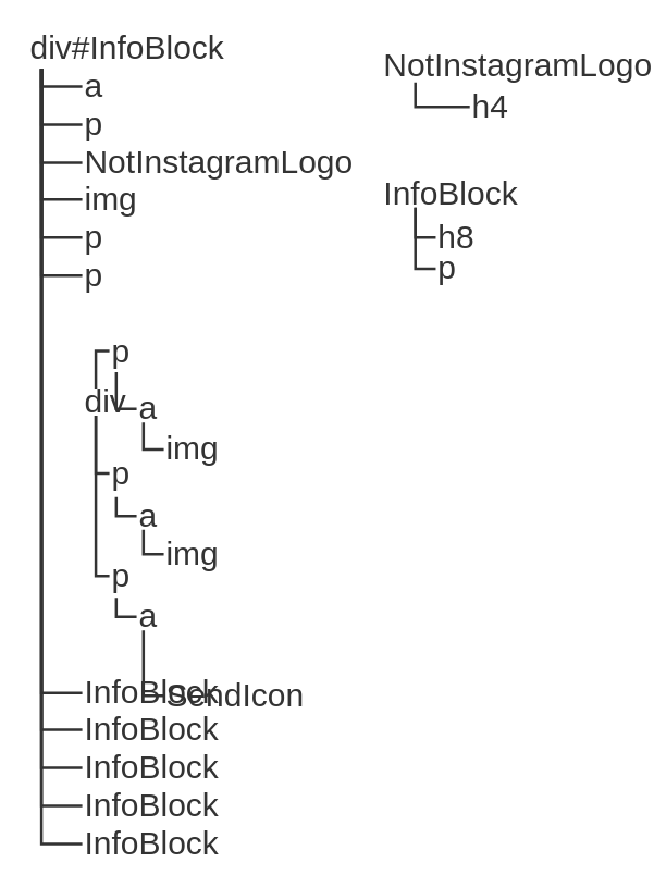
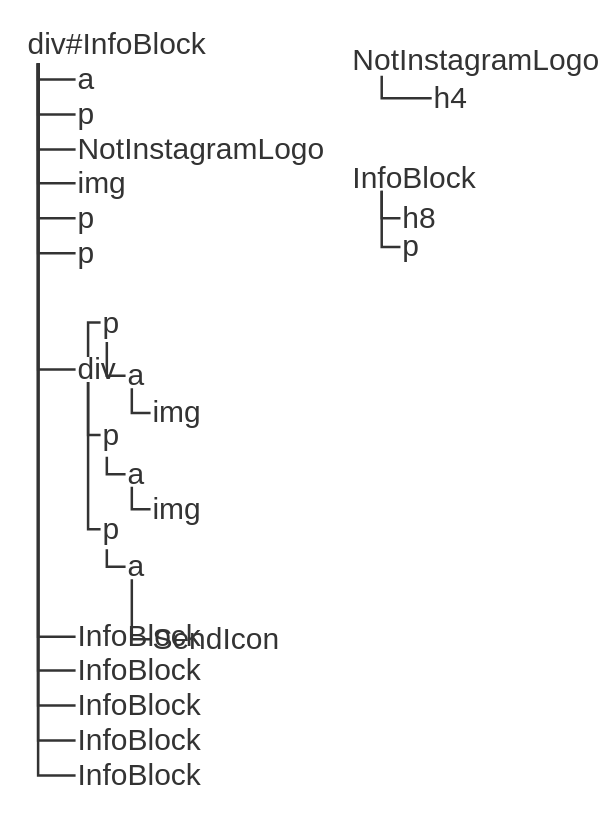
  <mxCell id="0" />
  <mxCell id="1" parent="0" />
  <mxCell id="2" style="edgeStyle=orthogonalEdgeStyle;html=1;entryX=0;entryY=0.5;entryDx=0;entryDy=0;exitX=0.5;exitY=1;exitDx=0;exitDy=0;endArrow=none;endFill=0;rounded=0;fontSize=24;strokeWidth=2;fontColor=#333333;strokeColor=#333333;" parent="1" source="14" target="15" edge="1"><mxGeometry relative="1" as="geometry" /></mxCell>
  <mxCell id="3" style="edgeStyle=orthogonalEdgeStyle;rounded=0;html=1;entryX=0;entryY=0.5;entryDx=0;entryDy=0;endArrow=none;endFill=0;exitX=0.5;exitY=1;exitDx=0;exitDy=0;fontSize=24;strokeWidth=2;fontColor=#333333;strokeColor=#333333;" parent="1" source="14" target="16" edge="1"><mxGeometry relative="1" as="geometry" /></mxCell>
  <mxCell id="4" style="edgeStyle=orthogonalEdgeStyle;rounded=0;html=1;entryX=0;entryY=0.5;entryDx=0;entryDy=0;endArrow=none;endFill=0;exitX=0.5;exitY=1;exitDx=0;exitDy=0;fontSize=24;strokeWidth=2;fontColor=#333333;strokeColor=#333333;" parent="1" source="14" target="17" edge="1"><mxGeometry relative="1" as="geometry" /></mxCell>
  <mxCell id="5" style="edgeStyle=orthogonalEdgeStyle;rounded=0;html=1;entryX=0;entryY=0.5;entryDx=0;entryDy=0;endArrow=none;endFill=0;exitX=0.5;exitY=1;exitDx=0;exitDy=0;fontSize=24;strokeWidth=2;fontColor=#333333;strokeColor=#333333;" parent="1" source="14" target="18" edge="1"><mxGeometry relative="1" as="geometry" /></mxCell>
  <mxCell id="6" style="edgeStyle=orthogonalEdgeStyle;rounded=0;html=1;entryX=0;entryY=0.5;entryDx=0;entryDy=0;endArrow=none;endFill=0;exitX=0.5;exitY=1;exitDx=0;exitDy=0;fontSize=24;strokeWidth=2;fontColor=#333333;strokeColor=#333333;" parent="1" source="14" target="19" edge="1"><mxGeometry relative="1" as="geometry" /></mxCell>
  <mxCell id="7" style="edgeStyle=orthogonalEdgeStyle;rounded=0;html=1;entryX=0;entryY=0.5;entryDx=0;entryDy=0;endArrow=none;endFill=0;exitX=0.5;exitY=1;exitDx=0;exitDy=0;fontSize=24;strokeWidth=2;fontColor=#333333;strokeColor=#333333;" parent="1" source="14" target="20" edge="1"><mxGeometry relative="1" as="geometry" /></mxCell>
+ <mxCell id="8" style="edgeStyle=orthogonalEdgeStyle;rounded=0;html=1;entryX=0;entryY=0.5;entryDx=0;entryDy=0;endArrow=none;endFill=0;exitX=0.5;exitY=1;exitDx=0;exitDy=0;fontSize=24;strokeWidth=2;fontColor=#333333;strokeColor=#333333;" parent="1" source="14" target="24" edge="1"><mxGeometry relative="1" as="geometry" /></mxCell>
  <mxCell id="9" style="edgeStyle=orthogonalEdgeStyle;rounded=0;html=1;entryX=0;entryY=0.5;entryDx=0;entryDy=0;endArrow=none;endFill=0;exitX=0.5;exitY=1;exitDx=0;exitDy=0;fontSize=24;strokeWidth=2;fontColor=#333333;strokeColor=#333333;" parent="1" source="14" target="40" edge="1"><mxGeometry relative="1" as="geometry" /></mxCell>
  <mxCell id="10" style="edgeStyle=orthogonalEdgeStyle;rounded=0;html=1;entryX=0;entryY=0.5;entryDx=0;entryDy=0;endArrow=none;endFill=0;exitX=0.5;exitY=1;exitDx=0;exitDy=0;fontSize=24;strokeWidth=2;fontColor=#333333;strokeColor=#333333;" parent="1" source="14" target="41" edge="1"><mxGeometry relative="1" as="geometry" /></mxCell>
  <mxCell id="11" style="edgeStyle=orthogonalEdgeStyle;rounded=0;html=1;entryX=0;entryY=0.5;entryDx=0;entryDy=0;endArrow=none;endFill=0;exitX=0.5;exitY=1;exitDx=0;exitDy=0;fontSize=24;strokeWidth=2;fontColor=#333333;strokeColor=#333333;" parent="1" source="14" target="42" edge="1"><mxGeometry relative="1" as="geometry" /></mxCell>
  <mxCell id="12" style="edgeStyle=orthogonalEdgeStyle;rounded=0;html=1;entryX=0;entryY=0.5;entryDx=0;entryDy=0;endArrow=none;endFill=0;exitX=0.5;exitY=1;exitDx=0;exitDy=0;fontSize=24;strokeWidth=2;fontColor=#333333;strokeColor=#333333;" parent="1" source="14" target="43" edge="1"><mxGeometry relative="1" as="geometry" /></mxCell>
  <mxCell id="13" style="edgeStyle=orthogonalEdgeStyle;rounded=0;html=1;entryX=0;entryY=0.5;entryDx=0;entryDy=0;endArrow=none;endFill=0;exitX=0.5;exitY=1;exitDx=0;exitDy=0;fontSize=24;strokeWidth=2;fontColor=#333333;strokeColor=#333333;" parent="1" source="14" target="44" edge="1"><mxGeometry relative="1" as="geometry" /></mxCell>
  <mxCell id="14" value="div#InfoBlock" style="text;html=1;strokeColor=none;fillColor=none;align=left;verticalAlign=middle;whiteSpace=wrap;rounded=0;fontSize=24;strokeWidth=2;fontColor=#333333;" parent="1" vertex="1"><mxGeometry x="20" y="20" width="20" height="30" as="geometry" /></mxCell>
  <mxCell id="15" value="a" style="text;html=1;strokeColor=none;fillColor=none;align=left;verticalAlign=middle;whiteSpace=wrap;rounded=0;fontSize=24;strokeWidth=2;fontColor=#333333;" parent="1" vertex="1"><mxGeometry x="60" y="53" width="40" height="20" as="geometry" /></mxCell>
  <mxCell id="16" value="p" style="text;html=1;strokeColor=none;fillColor=none;align=left;verticalAlign=middle;whiteSpace=wrap;rounded=0;fontSize=24;strokeWidth=2;fontColor=#333333;" parent="1" vertex="1"><mxGeometry x="60" y="81" width="40" height="20" as="geometry" /></mxCell>
  <mxCell id="17" value="NotInstagramLogo" style="text;html=1;strokeColor=none;fillColor=none;align=left;verticalAlign=middle;whiteSpace=wrap;rounded=0;fontSize=24;strokeWidth=2;fontColor=#333333;" parent="1" vertex="1"><mxGeometry x="60" y="109" width="40" height="20" as="geometry" /></mxCell>
  <mxCell id="18" value="img" style="text;html=1;strokeColor=none;fillColor=none;align=left;verticalAlign=middle;whiteSpace=wrap;rounded=0;fontSize=24;strokeWidth=2;fontColor=#333333;" parent="1" vertex="1"><mxGeometry x="60" y="136" width="40" height="20" as="geometry" /></mxCell>
  <mxCell id="19" value="p" style="text;html=1;strokeColor=none;fillColor=none;align=left;verticalAlign=middle;whiteSpace=wrap;rounded=0;fontSize=24;strokeWidth=2;fontColor=#333333;" parent="1" vertex="1"><mxGeometry x="60" y="164" width="40" height="20" as="geometry" /></mxCell>
  <mxCell id="20" value="p" style="text;html=1;strokeColor=none;fillColor=none;align=left;verticalAlign=middle;whiteSpace=wrap;rounded=0;fontSize=24;strokeWidth=2;fontColor=#333333;" parent="1" vertex="1"><mxGeometry x="60" y="192" width="40" height="20" as="geometry" /></mxCell>
  <mxCell id="21" style="edgeStyle=orthogonalEdgeStyle;rounded=0;html=1;entryX=0;entryY=0.5;entryDx=0;entryDy=0;endArrow=none;endFill=0;fontSize=24;strokeWidth=2;fontColor=#333333;strokeColor=#333333;" parent="1" source="24" target="26" edge="1"><mxGeometry relative="1" as="geometry" /></mxCell>
  <mxCell id="22" style="edgeStyle=orthogonalEdgeStyle;rounded=0;html=1;entryX=0;entryY=0.5;entryDx=0;entryDy=0;endArrow=none;endFill=0;fontSize=24;strokeWidth=2;fontColor=#333333;strokeColor=#333333;" parent="1" source="24" target="31" edge="1"><mxGeometry relative="1" as="geometry" /></mxCell>
  <mxCell id="23" style="edgeStyle=orthogonalEdgeStyle;rounded=0;html=1;entryX=0;entryY=0.5;entryDx=0;entryDy=0;endArrow=none;endFill=0;fontSize=24;strokeWidth=2;fontColor=#333333;strokeColor=#333333;" parent="1" source="24" target="38" edge="1"><mxGeometry relative="1" as="geometry" /></mxCell>
  <mxCell id="24" value="div" style="text;html=1;strokeColor=none;fillColor=none;align=left;verticalAlign=middle;whiteSpace=wrap;rounded=0;fontSize=24;strokeWidth=2;fontColor=#333333;" parent="1" vertex="1"><mxGeometry x="60" y="285" width="20" height="20" as="geometry" /></mxCell>
  <mxCell id="25" style="edgeStyle=orthogonalEdgeStyle;rounded=0;html=1;entryX=0;entryY=0.5;entryDx=0;entryDy=0;endArrow=none;endFill=0;exitX=0.5;exitY=1;exitDx=0;exitDy=0;fontSize=24;strokeWidth=2;fontColor=#333333;strokeColor=#333333;" parent="1" source="26" target="28" edge="1"><mxGeometry relative="1" as="geometry" /></mxCell>
  <mxCell id="26" value="p" style="text;html=1;strokeColor=none;fillColor=none;align=left;verticalAlign=middle;whiteSpace=wrap;rounded=0;fontSize=24;strokeWidth=2;fontColor=#333333;" parent="1" vertex="1"><mxGeometry x="80" y="242" width="10" height="31" as="geometry" /></mxCell>
  <mxCell id="27" style="edgeStyle=orthogonalEdgeStyle;rounded=0;html=1;entryX=0;entryY=0.5;entryDx=0;entryDy=0;endArrow=none;endFill=0;exitX=0.5;exitY=1;exitDx=0;exitDy=0;fontSize=24;strokeWidth=2;fontColor=#333333;strokeColor=#333333;" parent="1" source="28" target="29" edge="1"><mxGeometry relative="1" as="geometry" /></mxCell>
  <mxCell id="28" value="a" style="text;html=1;strokeColor=none;fillColor=none;align=left;verticalAlign=middle;whiteSpace=wrap;rounded=0;fontSize=24;strokeWidth=2;fontColor=#333333;" parent="1" vertex="1"><mxGeometry x="100" y="290" width="10" height="20" as="geometry" /></mxCell>
  <mxCell id="29" value="img" style="text;html=1;strokeColor=none;fillColor=none;align=left;verticalAlign=middle;whiteSpace=wrap;rounded=0;fontSize=24;strokeWidth=2;fontColor=#333333;" parent="1" vertex="1"><mxGeometry x="120" y="320" width="40" height="20" as="geometry" /></mxCell>
  <mxCell id="30" style="edgeStyle=orthogonalEdgeStyle;rounded=0;html=1;entryX=0;entryY=0.5;entryDx=0;entryDy=0;endArrow=none;endFill=0;exitX=0.5;exitY=1;exitDx=0;exitDy=0;fontSize=24;strokeWidth=2;fontColor=#333333;strokeColor=#333333;" parent="1" source="31" target="33" edge="1"><mxGeometry relative="1" as="geometry" /></mxCell>
  <mxCell id="31" value="p" style="text;html=1;strokeColor=none;fillColor=none;align=left;verticalAlign=middle;whiteSpace=wrap;rounded=0;fontSize=24;strokeWidth=2;fontColor=#333333;" parent="1" vertex="1"><mxGeometry x="80" y="330" width="10" height="35" as="geometry" /></mxCell>
  <mxCell id="32" style="edgeStyle=orthogonalEdgeStyle;rounded=0;html=1;entryX=0;entryY=0.5;entryDx=0;entryDy=0;endArrow=none;endFill=0;exitX=0.5;exitY=1;exitDx=0;exitDy=0;fontSize=24;strokeWidth=2;fontColor=#333333;strokeColor=#333333;" parent="1" source="33" target="34" edge="1"><mxGeometry relative="1" as="geometry" /></mxCell>
  <mxCell id="33" value="a" style="text;html=1;strokeColor=none;fillColor=none;align=left;verticalAlign=middle;whiteSpace=wrap;rounded=0;fontSize=24;strokeWidth=2;fontColor=#333333;" parent="1" vertex="1"><mxGeometry x="100" y="369" width="10" height="20" as="geometry" /></mxCell>
  <mxCell id="34" value="img" style="text;html=1;strokeColor=none;fillColor=none;align=left;verticalAlign=middle;whiteSpace=wrap;rounded=0;fontSize=24;strokeWidth=2;fontColor=#333333;" parent="1" vertex="1"><mxGeometry x="120" y="397" width="40" height="20" as="geometry" /></mxCell>
  <mxCell id="35" style="edgeStyle=orthogonalEdgeStyle;rounded=0;html=1;entryX=0;entryY=0.5;entryDx=0;entryDy=0;endArrow=none;endFill=0;exitX=0.5;exitY=1;exitDx=0;exitDy=0;fontSize=24;strokeWidth=2;fontColor=#333333;strokeColor=#333333;" parent="1" source="36" target="39" edge="1"><mxGeometry relative="1" as="geometry" /></mxCell>
  <mxCell id="36" value="a" style="text;html=1;strokeColor=none;fillColor=none;align=left;verticalAlign=middle;whiteSpace=wrap;rounded=0;fontSize=24;strokeWidth=2;fontColor=#333333;" parent="1" vertex="1"><mxGeometry x="100" y="443" width="10" height="20" as="geometry" /></mxCell>
  <mxCell id="37" style="edgeStyle=orthogonalEdgeStyle;rounded=0;html=1;entryX=0;entryY=0.5;entryDx=0;entryDy=0;endArrow=none;endFill=0;exitX=0.5;exitY=1;exitDx=0;exitDy=0;fontSize=24;strokeWidth=2;fontColor=#333333;strokeColor=#333333;" parent="1" source="38" target="36" edge="1"><mxGeometry relative="1" as="geometry" /></mxCell>
  <mxCell id="38" value="p" style="text;html=1;strokeColor=none;fillColor=none;align=left;verticalAlign=middle;whiteSpace=wrap;rounded=0;fontSize=24;strokeWidth=2;fontColor=#333333;" parent="1" vertex="1"><mxGeometry x="80" y="407" width="10" height="32" as="geometry" /></mxCell>
  <mxCell id="39" value="SendIcon" style="text;html=1;strokeColor=none;fillColor=none;align=left;verticalAlign=middle;whiteSpace=wrap;rounded=0;fontSize=24;strokeWidth=2;fontColor=#333333;" parent="1" vertex="1"><mxGeometry x="120" y="501" width="40" height="20" as="geometry" /></mxCell>
  <mxCell id="40" value="InfoBlock" style="text;html=1;strokeColor=none;fillColor=none;align=left;verticalAlign=middle;whiteSpace=wrap;rounded=0;fontSize=24;strokeWidth=2;fontColor=#333333;" parent="1" vertex="1"><mxGeometry x="60" y="499" width="40" height="20" as="geometry" /></mxCell>
  <mxCell id="41" value="InfoBlock" style="text;html=1;strokeColor=none;fillColor=none;align=left;verticalAlign=middle;whiteSpace=wrap;rounded=0;fontSize=24;strokeWidth=2;fontColor=#333333;" parent="1" vertex="1"><mxGeometry x="60" y="526" width="40" height="20" as="geometry" /></mxCell>
  <mxCell id="42" value="InfoBlock" style="text;html=1;strokeColor=none;fillColor=none;align=left;verticalAlign=middle;whiteSpace=wrap;rounded=0;fontSize=24;strokeWidth=2;fontColor=#333333;" parent="1" vertex="1"><mxGeometry x="60" y="554" width="40" height="20" as="geometry" /></mxCell>
  <mxCell id="43" value="InfoBlock" style="text;html=1;strokeColor=none;fillColor=none;align=left;verticalAlign=middle;whiteSpace=wrap;rounded=0;fontSize=24;strokeWidth=2;fontColor=#333333;" parent="1" vertex="1"><mxGeometry x="60" y="582" width="40" height="20" as="geometry" /></mxCell>
  <mxCell id="44" value="InfoBlock" style="text;html=1;strokeColor=none;fillColor=none;align=left;verticalAlign=middle;whiteSpace=wrap;rounded=0;fontSize=24;strokeWidth=2;fontColor=#333333;" parent="1" vertex="1"><mxGeometry x="60" y="610" width="40" height="20" as="geometry" /></mxCell>
  <mxCell id="45" style="edgeStyle=orthogonalEdgeStyle;rounded=0;html=1;entryX=0;entryY=0.5;entryDx=0;entryDy=0;endArrow=none;endFill=0;exitX=0.5;exitY=1;exitDx=0;exitDy=0;fontSize=24;strokeWidth=2;fontColor=#333333;strokeColor=#333333;" parent="1" source="47" target="48" edge="1"><mxGeometry relative="1" as="geometry" /></mxCell>
  <mxCell id="46" style="edgeStyle=orthogonalEdgeStyle;rounded=0;html=1;entryX=0;entryY=0.5;entryDx=0;entryDy=0;endArrow=none;endFill=0;fontSize=24;strokeWidth=2;fontColor=#333333;strokeColor=#333333;" parent="1" source="47" target="49" edge="1"><mxGeometry relative="1" as="geometry" /></mxCell>
  <mxCell id="47" value="InfoBlock" style="text;html=1;strokeColor=none;fillColor=none;align=left;verticalAlign=middle;whiteSpace=wrap;rounded=0;fontSize=24;strokeWidth=2;fontColor=#333333;" parent="1" vertex="1"><mxGeometry x="280" y="132" width="50" height="20" as="geometry" /></mxCell>
  <mxCell id="48" value="h8" style="text;html=1;strokeColor=none;fillColor=none;align=left;verticalAlign=middle;whiteSpace=wrap;rounded=0;fontSize=24;strokeWidth=2;fontColor=#333333;" parent="1" vertex="1"><mxGeometry x="320" y="169" width="40" height="10" as="geometry" /></mxCell>
  <mxCell id="49" value="p" style="text;html=1;strokeColor=none;fillColor=none;align=left;verticalAlign=middle;whiteSpace=wrap;rounded=0;fontSize=24;strokeWidth=2;fontColor=#333333;" parent="1" vertex="1"><mxGeometry x="320" y="192" width="40" height="10" as="geometry" /></mxCell>
  <mxCell id="50" style="edgeStyle=orthogonalEdgeStyle;rounded=0;html=1;entryX=0;entryY=0.5;entryDx=0;entryDy=0;endArrow=none;endFill=0;exitX=0.5;exitY=1;exitDx=0;exitDy=0;fontSize=24;strokeWidth=2;fontColor=#333333;strokeColor=#333333;" parent="1" source="51" target="52" edge="1"><mxGeometry relative="1" as="geometry" /></mxCell>
  <mxCell id="51" value="NotInstagramLogo" style="text;html=1;strokeColor=none;fillColor=none;align=left;verticalAlign=middle;whiteSpace=wrap;rounded=0;fontSize=24;strokeWidth=2;fontColor=#333333;" parent="1" vertex="1"><mxGeometry x="280" y="35" width="50" height="25" as="geometry" /></mxCell>
  <mxCell id="52" value="h4" style="text;html=1;strokeColor=none;fillColor=none;align=left;verticalAlign=middle;whiteSpace=wrap;rounded=0;fontSize=24;strokeWidth=2;fontColor=#333333;" parent="1" vertex="1"><mxGeometry x="345" y="73" width="40" height="10" as="geometry" /></mxCell>
